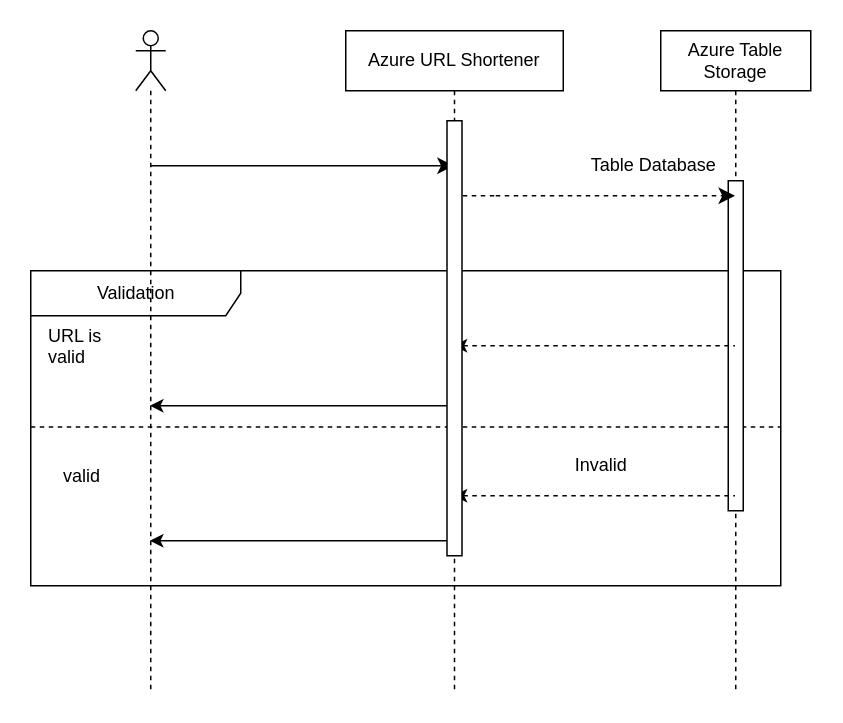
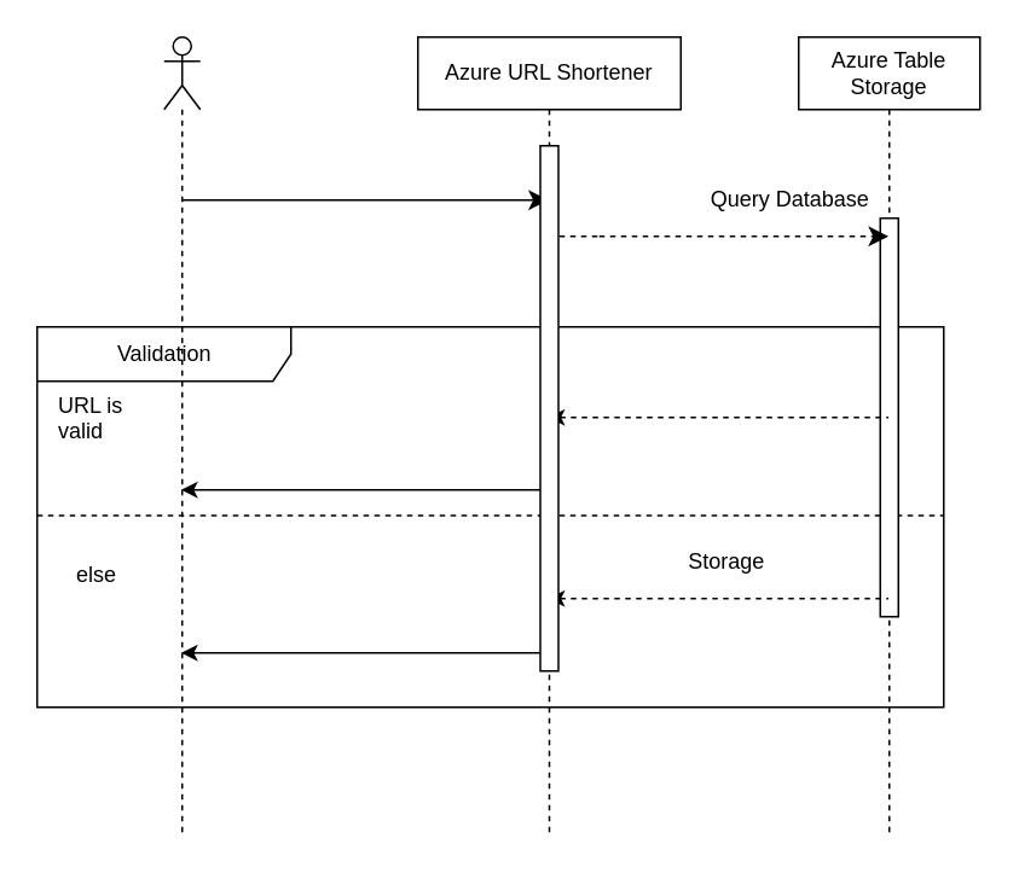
  <mxCell id="0" />
  <mxCell id="1" parent="0" />
  <mxCell id="2" value="Validation" style="shape=umlFrame;tabWidth=110;tabHeight=30;tabPosition=left;html=1;boundedLbl=1;labelInHeader=1;width=140;height=30;" vertex="1" parent="1"><mxGeometry x="20" y="180" width="500" height="210" as="geometry" /></mxCell>
  <mxCell id="3" value="URL is &#10;valid" style="text" vertex="1" parent="2"><mxGeometry width="100" height="20" relative="1" as="geometry"><mxPoint x="10" y="30" as="offset" /></mxGeometry></mxCell>
- <mxCell id="4" value="valid" style="line;strokeWidth=1;dashed=1;labelPosition=center;verticalLabelPosition=bottom;align=left;verticalAlign=top;spacingLeft=20;spacingTop=15;" vertex="1" parent="2"><mxGeometry y="100" width="500.0" height="8.4" as="geometry" /></mxCell>
+ <mxCell id="4" value="else" style="line;strokeWidth=1;dashed=1;labelPosition=center;verticalLabelPosition=bottom;align=left;verticalAlign=top;spacingLeft=20;spacingTop=15;" vertex="1" parent="2"><mxGeometry y="100" width="500.0" height="8.4" as="geometry" /></mxCell>
  <mxCell id="5" value="" style="shape=umlLifeline;participant=umlActor;perimeter=lifelinePerimeter;whiteSpace=wrap;html=1;container=1;collapsible=0;recursiveResize=0;verticalAlign=top;spacingTop=36;outlineConnect=0;" vertex="1" parent="1"><mxGeometry x="90" y="20" width="20" height="440" as="geometry" /></mxCell>
  <mxCell id="6" value="Azure URL Shortener" style="shape=umlLifeline;perimeter=lifelinePerimeter;whiteSpace=wrap;html=1;container=1;collapsible=0;recursiveResize=0;outlineConnect=0;" vertex="1" parent="1"><mxGeometry x="230" y="20" width="145" height="440" as="geometry" /></mxCell>
  <mxCell id="7" value="Azure Table Storage" style="shape=umlLifeline;perimeter=lifelinePerimeter;whiteSpace=wrap;html=1;container=1;collapsible=0;recursiveResize=0;outlineConnect=0;" vertex="1" parent="1"><mxGeometry x="440" y="20" width="100" height="440" as="geometry" /></mxCell>
- <mxCell id="8" value="Table Database" style="text;html=1;align=center;verticalAlign=middle;resizable=0;points=[];autosize=1;strokeColor=none;fillColor=none;" vertex="1" parent="7"><mxGeometry x="-55" y="80" width="100" height="20" as="geometry" /></mxCell>
+ <mxCell id="8" value="Query Database" style="text;html=1;align=center;verticalAlign=middle;resizable=0;points=[];autosize=1;strokeColor=none;fillColor=none;" vertex="1" parent="7"><mxGeometry x="-55" y="80" width="100" height="20" as="geometry" /></mxCell>
  <mxCell id="9" value="" style="html=1;points=[];perimeter=orthogonalPerimeter;" vertex="1" parent="7"><mxGeometry x="45" y="100" width="10" height="220" as="geometry" /></mxCell>
  <mxCell id="10" value="" style="endArrow=none;startArrow=classic;endFill=0;startFill=1;endSize=8;html=1;verticalAlign=bottom;labelBackgroundColor=none;rounded=0;dashed=1;" edge="1" parent="1" source="6" target="7"><mxGeometry width="160" relative="1" as="geometry"><mxPoint x="310" y="220" as="sourcePoint" /><mxPoint x="470" y="220" as="targetPoint" /><Array as="points"><mxPoint x="390" y="230" /></Array></mxGeometry></mxCell>
  <mxCell id="11" value="" style="endArrow=none;startArrow=classic;endFill=0;startFill=1;endSize=8;html=1;verticalAlign=bottom;labelBackgroundColor=none;rounded=0;" edge="1" parent="1" source="5" target="6"><mxGeometry width="160" relative="1" as="geometry"><mxPoint x="140" y="250" as="sourcePoint" /><mxPoint x="270" y="260" as="targetPoint" /><Array as="points"><mxPoint x="190" y="270" /></Array></mxGeometry></mxCell>
  <mxCell id="12" value="&lt;span style=&quot;color: rgba(0 , 0 , 0 , 0) ; font-family: monospace ; font-size: 0px&quot;&gt;%3CmxGraphModel%3E%3Croot%3E%3CmxCell%20id%3D%220%22%2F%3E%3CmxCell%20id%3D%221%22%20parent%3D%220%22%2F%3E%3CmxCell%20id%3D%222%22%20value%3D%22Invalid%22%20style%3D%22text%3Bhtml%3D1%3Balign%3Dcenter%3BverticalAlign%3Dmiddle%3Bresizable%3D0%3Bpoints%3D%5B%5D%3Bautosize%3D1%3BstrokeColor%3Dnone%3BfillColor%3Dnone%3B%22%20vertex%3D%221%22%20parent%3D%221%22%3E%3CmxGeometry%20x%3D%22555%22%20y%3D%22370%22%20width%3D%2250%22%20height%3D%2220%22%20as%3D%22geometry%22%2F%3E%3C%2FmxCell%3E%3C%2Froot%3E%3C%2FmxGraphModel%3E&lt;/span&gt;" style="text;html=1;align=center;verticalAlign=middle;resizable=0;points=[];autosize=1;strokeColor=none;fillColor=none;" vertex="1" parent="1"><mxGeometry x="365" y="300" width="20" height="20" as="geometry" /></mxCell>
  <mxCell id="13" value="" style="endArrow=classic;startArrow=none;endFill=1;startFill=0;endSize=8;html=1;verticalAlign=bottom;labelBackgroundColor=none;rounded=0;dashed=1;" edge="1" parent="1" target="7"><mxGeometry width="160" relative="1" as="geometry"><mxPoint x="330" y="130" as="sourcePoint" /><mxPoint x="445" y="130" as="targetPoint" /><Array as="points"><mxPoint x="330" y="130" /></Array></mxGeometry></mxCell>
  <mxCell id="14" value="" style="endArrow=none;startArrow=classic;endFill=0;startFill=1;endSize=8;html=1;verticalAlign=bottom;labelBackgroundColor=none;rounded=0;dashed=1;" edge="1" parent="1" source="6" target="7"><mxGeometry width="160" relative="1" as="geometry"><mxPoint x="330" y="300" as="sourcePoint" /><mxPoint x="490" y="310" as="targetPoint" /><Array as="points"><mxPoint x="380" y="330" /><mxPoint x="460" y="330" /></Array></mxGeometry></mxCell>
  <mxCell id="15" value="" style="endArrow=none;startArrow=classic;endFill=0;startFill=1;endSize=8;html=1;verticalAlign=bottom;labelBackgroundColor=none;rounded=0;" edge="1" parent="1" source="5" target="6"><mxGeometry width="160" relative="1" as="geometry"><mxPoint x="120" y="330" as="sourcePoint" /><mxPoint x="280" y="330" as="targetPoint" /><Array as="points"><mxPoint x="190" y="360" /></Array></mxGeometry></mxCell>
  <mxCell id="16" value="" style="endArrow=none;startArrow=none;endFill=1;startFill=0;endSize=8;html=1;verticalAlign=bottom;labelBackgroundColor=none;rounded=0;dashed=1;" edge="1" parent="1" source="6"><mxGeometry width="160" relative="1" as="geometry"><mxPoint x="279.667" y="130" as="sourcePoint" /><mxPoint x="332.083" y="130" as="targetPoint" /><Array as="points" /></mxGeometry></mxCell>
  <mxCell id="17" value="" style="endArrow=classic;startArrow=none;endFill=1;startFill=0;endSize=8;html=1;verticalAlign=bottom;labelBackgroundColor=none;rounded=0;" edge="1" parent="1" source="19" target="6"><mxGeometry width="160" relative="1" as="geometry"><mxPoint x="140" y="100" as="sourcePoint" /><mxPoint x="280" y="100" as="targetPoint" /><Array as="points"><mxPoint x="100" y="110" /></Array></mxGeometry></mxCell>
- <mxCell id="18" value="Invalid" style="text;html=1;align=center;verticalAlign=middle;resizable=0;points=[];autosize=1;strokeColor=none;fillColor=none;" vertex="1" parent="1"><mxGeometry x="375" y="300" width="50" height="20" as="geometry" /></mxCell>
+ <mxCell id="18" value="Storage" style="text;html=1;align=center;verticalAlign=middle;resizable=0;points=[];autosize=1;strokeColor=none;fillColor=none;" vertex="1" parent="1"><mxGeometry x="375" y="300" width="50" height="20" as="geometry" /></mxCell>
  <mxCell id="19" value="" style="html=1;points=[];perimeter=orthogonalPerimeter;" vertex="1" parent="1"><mxGeometry x="297.5" y="80" width="10" height="290" as="geometry" /></mxCell>
